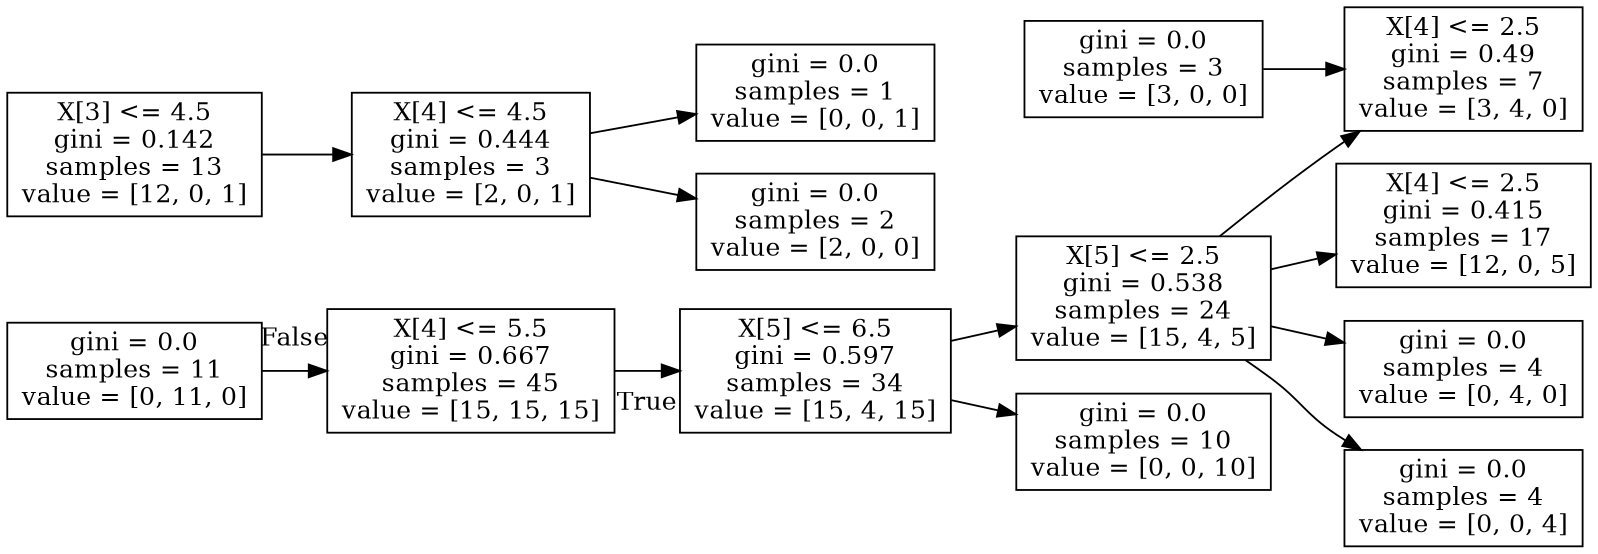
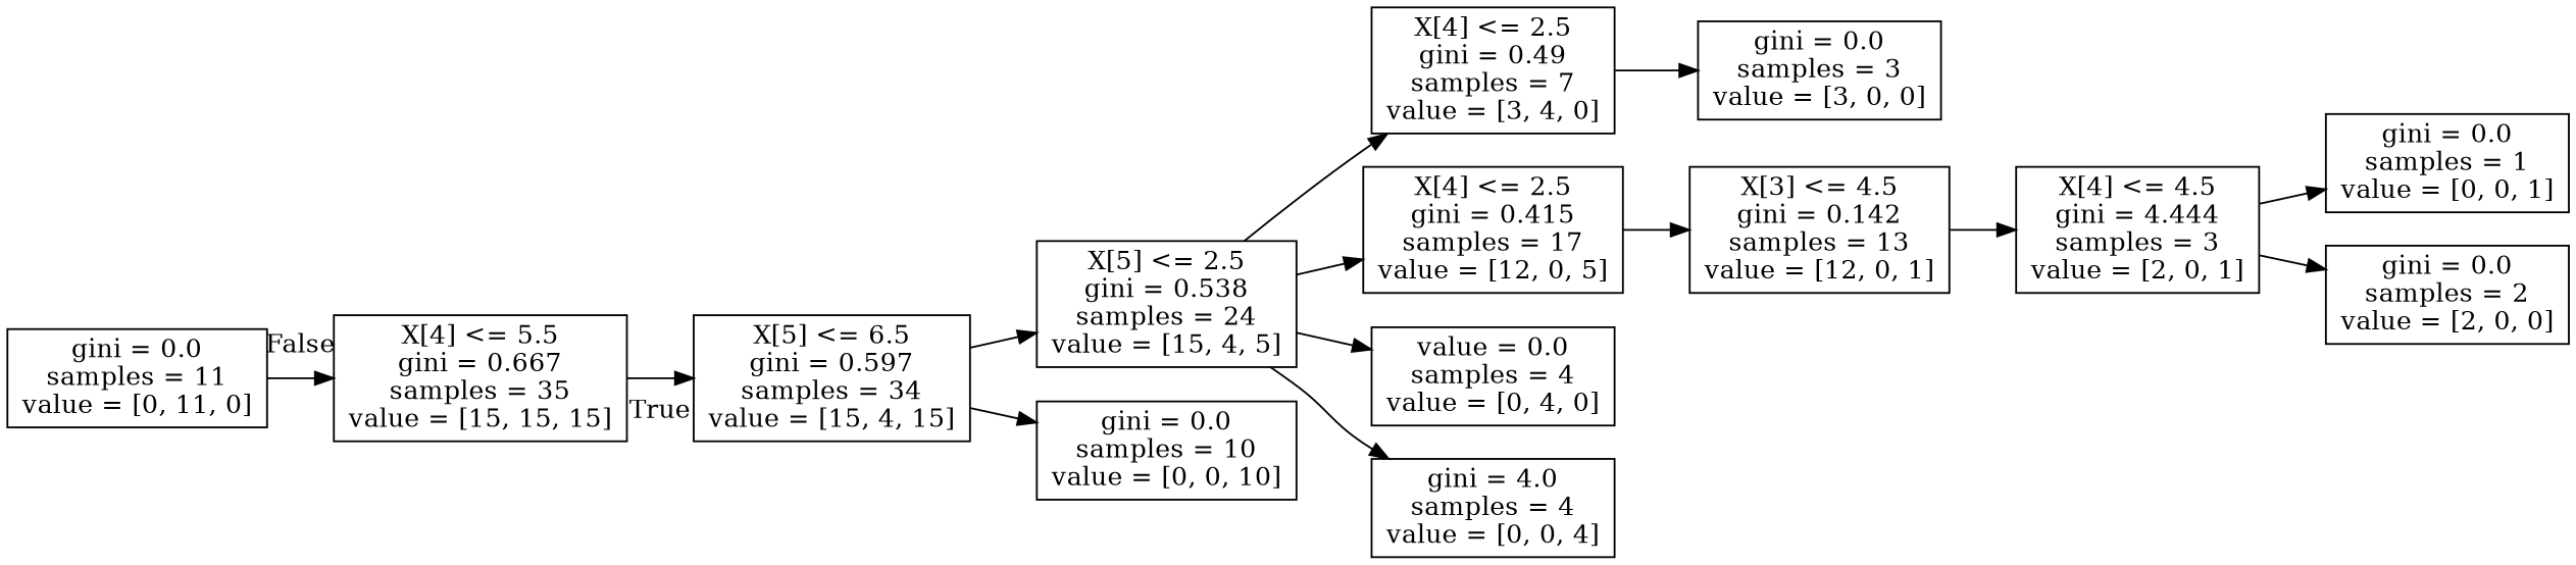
  digraph {
    rankdir=LR
    node [shape=box]
-   n1 [label="X[4] <= 5.5\ngini = 0.667\nsamples = 45\nvalue = [15, 15, 15]"]
+   n1 [label="X[4] <= 5.5\ngini = 0.667\nsamples = 35\nvalue = [15, 15, 15]"]
    n2 [label="X[5] <= 6.5\ngini = 0.597\nsamples = 34\nvalue = [15, 4, 15]"]
    n3 [label="X[5] <= 2.5\ngini = 0.538\nsamples = 24\nvalue = [15, 4, 5]"]
    n4 [label="gini = 0.0\nsamples = 10\nvalue = [0, 0, 10]"]
    n5 [label="gini = 0.0\nsamples = 11\nvalue = [0, 11, 0]"]
    n6 [label="X[4] <= 2.5\ngini = 0.49\nsamples = 7\nvalue = [3, 4, 0]"]
    n7 [label="X[4] <= 2.5\ngini = 0.415\nsamples = 17\nvalue = [12, 0, 5]"]
-   n8 [label="gini = 0.0\nsamples = 4\nvalue = [0, 4, 0]"]
-   n9 [label="gini = 0.0\nsamples = 4\nvalue = [0, 0, 4]"]
+   n8 [label="value = 0.0\nsamples = 4\nvalue = [0, 4, 0]"]
+   n9 [label="gini = 4.0\nsamples = 4\nvalue = [0, 0, 4]"]
    n10 [label="gini = 0.0\nsamples = 3\nvalue = [3, 0, 0]"]
    n11 [label="X[3] <= 4.5\ngini = 0.142\nsamples = 13\nvalue = [12, 0, 1]"]
-   n12 [label="X[4] <= 4.5\ngini = 0.444\nsamples = 3\nvalue = [2, 0, 1]"]
+   n12 [label="X[4] <= 4.5\ngini = 4.444\nsamples = 3\nvalue = [2, 0, 1]"]
    n13 [label="gini = 0.0\nsamples = 1\nvalue = [0, 0, 1]"]
    n14 [label="gini = 0.0\nsamples = 2\nvalue = [2, 0, 0]"]
    n1 -> n2 [headlabel=True labelangle=45 labeldistance=2.5]
    n2 -> n3
    n2 -> n4
    n3 -> n6
    n3 -> n7
    n3 -> n8
    n3 -> n9
    n5 -> n1 [headlabel=False labelangle=-45 labeldistance=2.5]
-   n10 -> n6
+   n6 -> n10
+   n7 -> n11
    n11 -> n12
    n12 -> n13
    n12 -> n14
  }
